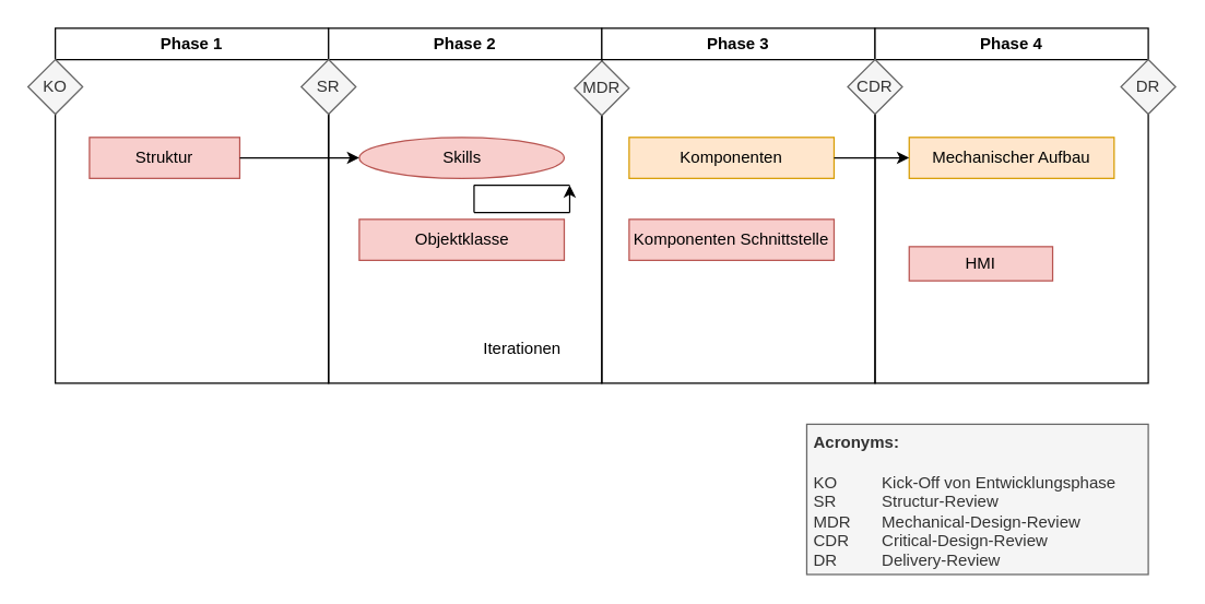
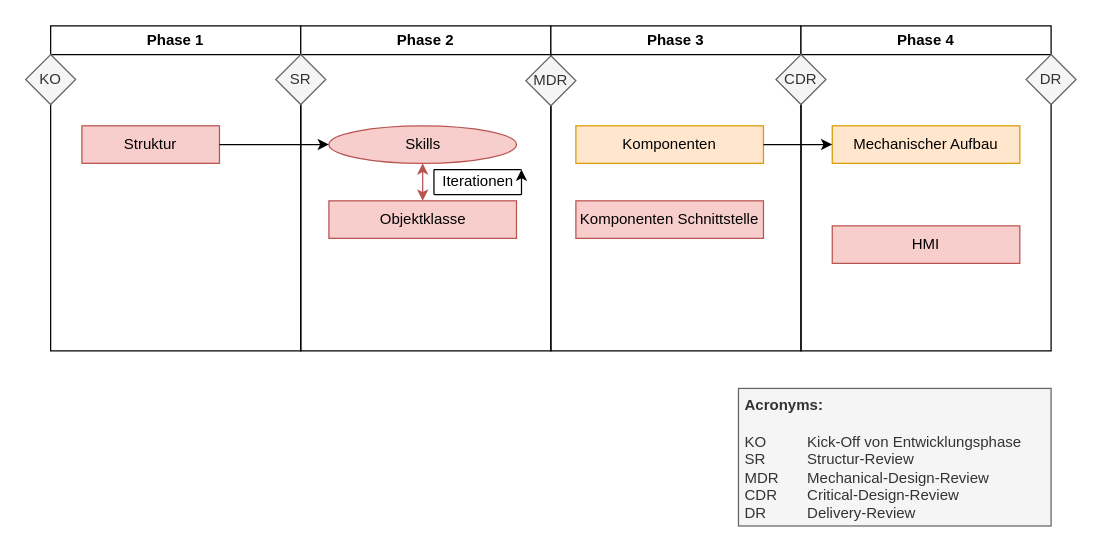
  <mxCell id="0" />
  <mxCell id="1" parent="0" />
  <mxCell id="2" value="Phase 1" style="swimlane;whiteSpace=wrap;html=1;swimlaneFillColor=none;" parent="1" vertex="1"><mxGeometry x="40" y="20" width="200" height="260" as="geometry" /></mxCell>
  <mxCell id="3" value="Struktur" style="rounded=0;whiteSpace=wrap;html=1;fillColor=#f8cecc;strokeColor=#b85450;" parent="2" vertex="1"><mxGeometry x="25" y="80" width="110" height="30" as="geometry" /></mxCell>
  <mxCell id="4" value="KO" style="rhombus;whiteSpace=wrap;html=1;fillColor=#f5f5f5;fontColor=#333333;strokeColor=#666666;" parent="2" vertex="1"><mxGeometry x="-20" y="23" width="40" height="40" as="geometry" /></mxCell>
  <mxCell id="5" value="Phase 2" style="swimlane;whiteSpace=wrap;html=1;" parent="1" vertex="1"><mxGeometry x="240" y="20" width="200" height="260" as="geometry" /></mxCell>
  <mxCell id="6" value="SR" style="rhombus;whiteSpace=wrap;html=1;fillColor=#f5f5f5;fontColor=#333333;strokeColor=#666666;" parent="5" vertex="1"><mxGeometry x="-20" y="23" width="40" height="40" as="geometry" /></mxCell>
  <mxCell id="7" value="Objektklasse" style="rounded=0;whiteSpace=wrap;html=1;fillColor=#f8cecc;strokeColor=#b85450;" parent="5" vertex="1"><mxGeometry x="22.5" y="140" width="150" height="30" as="geometry" /></mxCell>
+ <mxCell id="8" style="edgeStyle=orthogonalEdgeStyle;rounded=0;orthogonalLoop=1;jettySize=auto;html=1;startArrow=classic;startFill=1;fillColor=#f8cecc;strokeColor=#b85450;" parent="5" source="9" target="7" edge="1"><mxGeometry relative="1" as="geometry" /></mxCell>
  <mxCell id="9" value="Skills" style="ellipse;whiteSpace=wrap;html=1;fillColor=#f8cecc;strokeColor=#b85450;" parent="5" vertex="1"><mxGeometry x="22.5" y="80" width="150" height="30" as="geometry" /></mxCell>
  <mxCell id="10" value="" style="endArrow=none;html=1;rounded=0;" parent="5" edge="1"><mxGeometry width="50" height="50" relative="1" as="geometry"><mxPoint x="106.5" y="115" as="sourcePoint" /><mxPoint x="176.5" y="115" as="targetPoint" /></mxGeometry></mxCell>
  <mxCell id="11" value="" style="endArrow=none;html=1;rounded=0;" parent="5" edge="1"><mxGeometry width="50" height="50" relative="1" as="geometry"><mxPoint x="106.5" y="115" as="sourcePoint" /><mxPoint x="106.5" y="135" as="targetPoint" /></mxGeometry></mxCell>
  <mxCell id="12" value="" style="endArrow=none;html=1;rounded=0;" parent="5" edge="1"><mxGeometry width="50" height="50" relative="1" as="geometry"><mxPoint x="176.5" y="135" as="sourcePoint" /><mxPoint x="106.5" y="135" as="targetPoint" /></mxGeometry></mxCell>
  <mxCell id="13" value="" style="endArrow=classic;html=1;rounded=0;endFill=1;" parent="5" edge="1"><mxGeometry width="50" height="50" relative="1" as="geometry"><mxPoint x="176.5" y="135" as="sourcePoint" /><mxPoint x="176.5" y="115" as="targetPoint" /></mxGeometry></mxCell>
- <mxCell id="14" value="Iterationen" style="text;html=1;align=center;verticalAlign=middle;whiteSpace=wrap;rounded=0;" parent="5" vertex="1"><mxGeometry x="111.5" y="220" width="60" height="30" as="geometry" /></mxCell>
+ <mxCell id="14" value="Iterationen" style="text;html=1;align=center;verticalAlign=middle;whiteSpace=wrap;rounded=0;" parent="5" vertex="1"><mxGeometry x="111.5" y="110" width="60" height="30" as="geometry" /></mxCell>
  <mxCell id="15" value="Phase 3" style="swimlane;whiteSpace=wrap;html=1;" parent="1" vertex="1"><mxGeometry x="440" y="20" width="200" height="260" as="geometry" /></mxCell>
  <mxCell id="16" value="MDR" style="rhombus;whiteSpace=wrap;html=1;fillColor=#f5f5f5;fontColor=#333333;strokeColor=#666666;" parent="15" vertex="1"><mxGeometry x="-20" y="24" width="40" height="40" as="geometry" /></mxCell>
  <mxCell id="17" value="Komponenten" style="rounded=0;whiteSpace=wrap;html=1;fillColor=#ffe6cc;strokeColor=#d79b00;" parent="15" vertex="1"><mxGeometry x="20" y="80" width="150" height="30" as="geometry" /></mxCell>
  <mxCell id="18" value="Komponenten Schnittstelle" style="rounded=0;whiteSpace=wrap;html=1;fillColor=#f8cecc;strokeColor=#b85450;" parent="15" vertex="1"><mxGeometry x="20" y="140" width="150" height="30" as="geometry" /></mxCell>
  <mxCell id="19" value="Phase 4" style="swimlane;whiteSpace=wrap;html=1;" parent="1" vertex="1"><mxGeometry x="640" y="20" width="200" height="260" as="geometry" /></mxCell>
- <mxCell id="20" value="HMI" style="rounded=0;whiteSpace=wrap;html=1;fillColor=#f8cecc;strokeColor=#b85450;" parent="19" vertex="1"><mxGeometry x="25" y="160" width="105" height="25" as="geometry" /></mxCell>
+ <mxCell id="20" value="HMI" style="rounded=0;whiteSpace=wrap;html=1;fillColor=#f8cecc;strokeColor=#b85450;" parent="19" vertex="1"><mxGeometry x="25" y="160" width="150" height="30" as="geometry" /></mxCell>
  <mxCell id="21" value="CDR" style="rhombus;whiteSpace=wrap;html=1;fillColor=#f5f5f5;fontColor=#333333;strokeColor=#666666;" parent="19" vertex="1"><mxGeometry x="-20" y="23" width="40" height="40" as="geometry" /></mxCell>
  <mxCell id="22" value="Mechanischer Aufbau" style="rounded=0;whiteSpace=wrap;html=1;fillColor=#ffe6cc;strokeColor=#d79b00;" parent="19" vertex="1"><mxGeometry x="25" y="80" width="150" height="30" as="geometry" /></mxCell>
  <mxCell id="23" value="DR" style="rhombus;whiteSpace=wrap;html=1;fillColor=#f5f5f5;fontColor=#333333;strokeColor=#666666;" parent="1" vertex="1"><mxGeometry x="820" y="43" width="40" height="40" as="geometry" /></mxCell>
  <mxCell id="24" value="&lt;b&gt;&amp;nbsp;Acronyms:&amp;nbsp;&lt;/b&gt;&lt;div&gt;&lt;br&gt;&lt;/div&gt;&lt;div&gt;&amp;nbsp;KO&lt;span style=&quot;white-space: pre;&quot;&gt;&#09;&lt;/span&gt;&lt;span style=&quot;white-space: pre;&quot;&gt;&#09;&lt;/span&gt;Kick-Off von Entwicklungsphase&amp;nbsp;&lt;/div&gt;&lt;div&gt;&amp;nbsp;SR&lt;span style=&quot;white-space: pre;&quot;&gt;&#09;&lt;/span&gt;&lt;span style=&quot;white-space: pre;&quot;&gt;&#09;&lt;/span&gt;Structur-Review&lt;/div&gt;&lt;div&gt;&amp;nbsp;MDR&lt;span style=&quot;white-space: pre;&quot;&gt;&#09;&lt;/span&gt;Mechanical-Design-Review&lt;/div&gt;&lt;div&gt;&amp;nbsp;CDR&lt;span style=&quot;white-space: pre;&quot;&gt;&#09;&lt;/span&gt;Critical-Design-Review&lt;/div&gt;&lt;div&gt;&amp;nbsp;DR&lt;span style=&quot;white-space: pre;&quot;&gt;&#09;&lt;/span&gt;&lt;span style=&quot;white-space: pre;&quot;&gt;&#09;&lt;/span&gt;Delivery-Review&lt;/div&gt;" style="rounded=0;whiteSpace=wrap;html=1;verticalAlign=top;align=left;fillColor=#f5f5f5;fontColor=#333333;strokeColor=#666666;" parent="1" vertex="1"><mxGeometry x="590" y="310" width="250" height="110" as="geometry" /></mxCell>
  <mxCell id="25" style="edgeStyle=orthogonalEdgeStyle;rounded=0;orthogonalLoop=1;jettySize=auto;html=1;" edge="1" parent="1" source="3" target="9"><mxGeometry relative="1" as="geometry" /></mxCell>
  <mxCell id="26" style="edgeStyle=orthogonalEdgeStyle;rounded=0;orthogonalLoop=1;jettySize=auto;html=1;" edge="1" parent="1" source="17" target="22"><mxGeometry relative="1" as="geometry" /></mxCell>
